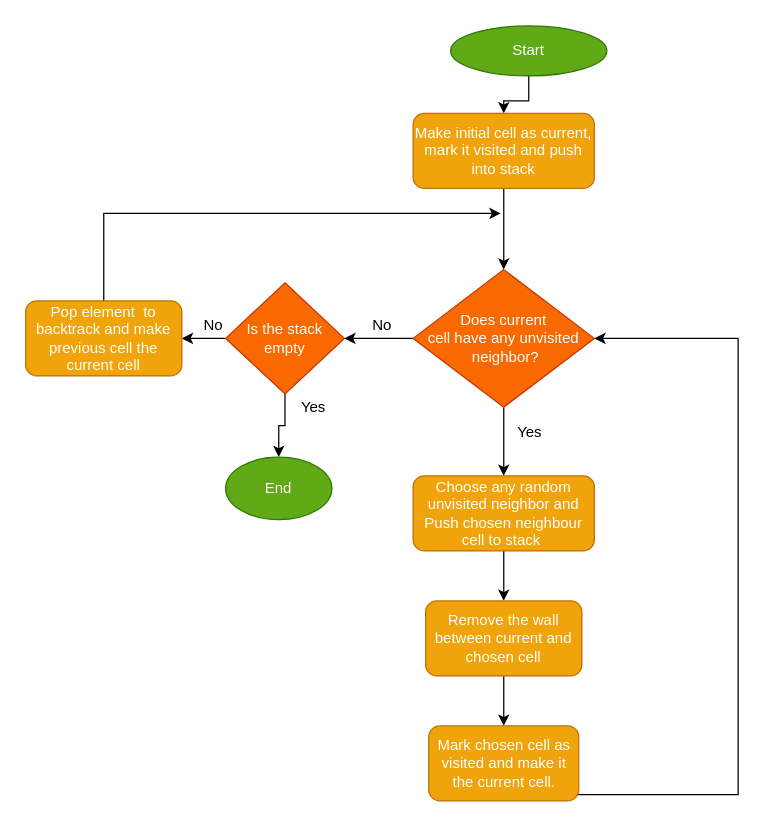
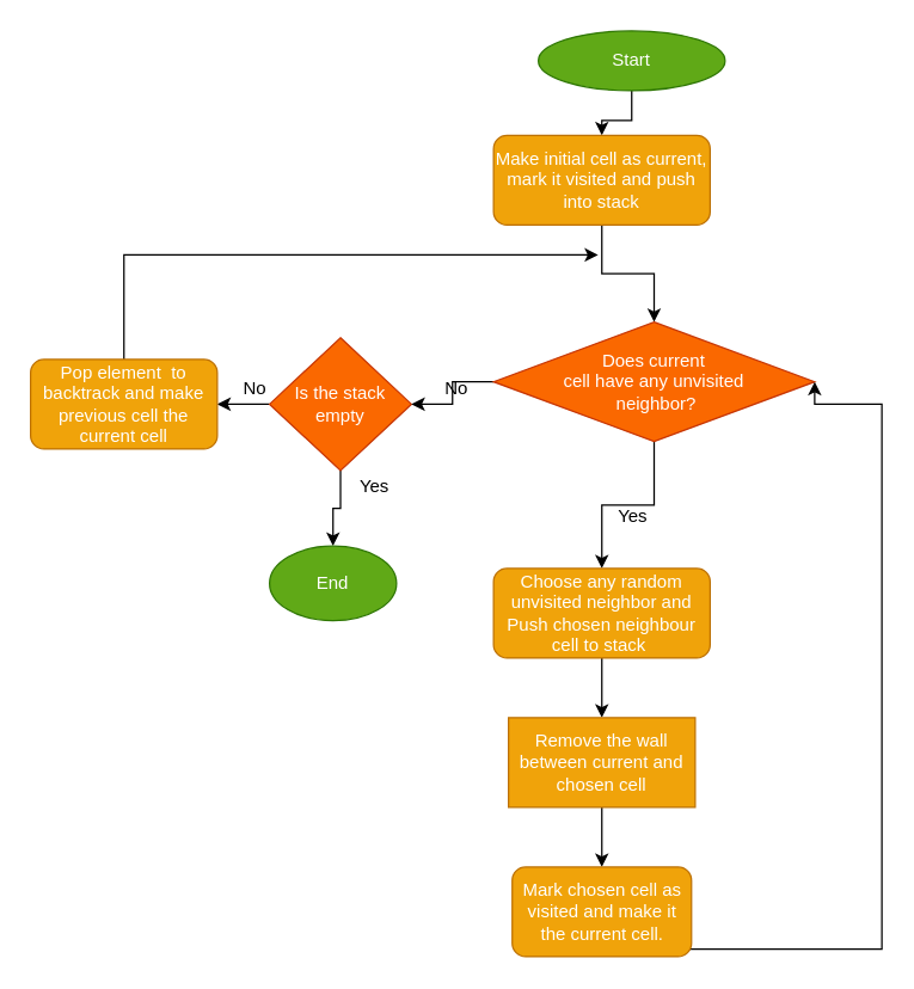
  <mxCell id="0" />
  <mxCell id="1" parent="0" />
  <mxCell id="2" value="" style="edgeStyle=orthogonalEdgeStyle;rounded=0;orthogonalLoop=1;jettySize=auto;html=1;" parent="1" source="3" target="5" edge="1"><mxGeometry relative="1" as="geometry" /></mxCell>
  <mxCell id="3" value="Start" style="ellipse;whiteSpace=wrap;html=1;fillColor=#60a917;strokeColor=#2D7600;fontColor=#ffffff;" parent="1" vertex="1"><mxGeometry x="360" y="20" width="125" height="40" as="geometry" /></mxCell>
  <mxCell id="4" style="edgeStyle=orthogonalEdgeStyle;rounded=0;orthogonalLoop=1;jettySize=auto;html=1;exitX=0.5;exitY=1;exitDx=0;exitDy=0;entryX=0.5;entryY=0;entryDx=0;entryDy=0;" parent="1" source="5" target="14" edge="1"><mxGeometry relative="1" as="geometry" /></mxCell>
  <mxCell id="5" value="Make initial cell as current, mark it visited and push into stack" style="rounded=1;whiteSpace=wrap;html=1;fillColor=#f0a30a;strokeColor=#BD7000;fontColor=#ffffff;" parent="1" vertex="1"><mxGeometry x="330" y="90" width="145" height="60" as="geometry" /></mxCell>
  <mxCell id="6" style="edgeStyle=orthogonalEdgeStyle;rounded=0;orthogonalLoop=1;jettySize=auto;html=1;exitX=0;exitY=0.5;exitDx=0;exitDy=0;entryX=1;entryY=0.5;entryDx=0;entryDy=0;" parent="1" source="8" target="11" edge="1"><mxGeometry relative="1" as="geometry" /></mxCell>
  <mxCell id="7" style="edgeStyle=orthogonalEdgeStyle;rounded=0;orthogonalLoop=1;jettySize=auto;html=1;exitX=0.5;exitY=1;exitDx=0;exitDy=0;entryX=0.5;entryY=0;entryDx=0;entryDy=0;" parent="1" source="8" target="9" edge="1"><mxGeometry relative="1" as="geometry" /></mxCell>
  <mxCell id="8" value="Is the stack empty" style="rhombus;whiteSpace=wrap;html=1;fillColor=#fa6800;strokeColor=#C73500;fontColor=#ffffff;" parent="1" vertex="1"><mxGeometry x="180" y="225.5" width="95" height="89" as="geometry" /></mxCell>
  <mxCell id="9" value="End" style="ellipse;whiteSpace=wrap;html=1;fillColor=#60a917;strokeColor=#2D7600;fontColor=#ffffff;" parent="1" vertex="1"><mxGeometry x="180" y="365" width="85" height="50" as="geometry" /></mxCell>
  <mxCell id="10" value="" style="edgeStyle=orthogonalEdgeStyle;rounded=0;orthogonalLoop=1;jettySize=auto;html=1;" parent="1" source="11" edge="1"><mxGeometry relative="1" as="geometry"><mxPoint x="400" y="170" as="targetPoint" /><Array as="points"><mxPoint x="83" y="170" /><mxPoint x="240" y="170" /></Array></mxGeometry></mxCell>
  <mxCell id="11" value="Pop element&amp;nbsp; to backtrack and make previous cell the current cell" style="rounded=1;whiteSpace=wrap;html=1;fillColor=#f0a30a;strokeColor=#BD7000;fontColor=#ffffff;" parent="1" vertex="1"><mxGeometry x="20" y="240" width="125" height="60" as="geometry" /></mxCell>
  <mxCell id="12" value="" style="edgeStyle=orthogonalEdgeStyle;rounded=0;orthogonalLoop=1;jettySize=auto;html=1;" parent="1" source="14" target="17" edge="1"><mxGeometry relative="1" as="geometry" /></mxCell>
  <mxCell id="13" style="edgeStyle=orthogonalEdgeStyle;rounded=0;orthogonalLoop=1;jettySize=auto;html=1;exitX=0;exitY=0.5;exitDx=0;exitDy=0;entryX=1;entryY=0.5;entryDx=0;entryDy=0;" parent="1" source="14" target="8" edge="1"><mxGeometry relative="1" as="geometry" /></mxCell>
- <mxCell id="14" value="Does current&lt;br&gt;cell have any unvisited&lt;br&gt;&amp;nbsp;neighbor?" style="rhombus;whiteSpace=wrap;html=1;fillColor=#fa6800;strokeColor=#C73500;fontColor=#ffffff;" parent="1" vertex="1"><mxGeometry x="330" y="215" width="145" height="110" as="geometry" /></mxCell>
+ <mxCell id="14" value="Does current&lt;br&gt;cell have any unvisited&lt;br&gt;&amp;nbsp;neighbor?" style="rhombus;whiteSpace=wrap;html=1;fillColor=#fa6800;strokeColor=#C73500;fontColor=#ffffff;" parent="1" vertex="1"><mxGeometry x="330" y="215" width="215" height="80" as="geometry" /></mxCell>
  <mxCell id="15" value="Yes&lt;br&gt;" style="text;html=1;align=center;verticalAlign=middle;resizable=0;points=[];autosize=1;" parent="1" vertex="1"><mxGeometry x="403" y="334.5" width="40" height="20" as="geometry" /></mxCell>
  <mxCell id="16" value="" style="edgeStyle=orthogonalEdgeStyle;rounded=0;orthogonalLoop=1;jettySize=auto;html=1;entryX=0.5;entryY=0;entryDx=0;entryDy=0;" parent="1" source="17" target="19" edge="1"><mxGeometry relative="1" as="geometry"><mxPoint x="400" y="600" as="targetPoint" /></mxGeometry></mxCell>
  <mxCell id="17" value="Choose any random unvisited neighbor&amp;nbsp;and Push chosen neighbour cell to stack&amp;nbsp;" style="rounded=1;whiteSpace=wrap;html=1;fillColor=#f0a30a;strokeColor=#BD7000;fontColor=#ffffff;" parent="1" vertex="1"><mxGeometry x="330" y="380" width="145" height="60" as="geometry" /></mxCell>
  <mxCell id="18" style="edgeStyle=orthogonalEdgeStyle;rounded=0;orthogonalLoop=1;jettySize=auto;html=1;exitX=0.5;exitY=1;exitDx=0;exitDy=0;entryX=0.5;entryY=0;entryDx=0;entryDy=0;" parent="1" source="19" target="21" edge="1"><mxGeometry relative="1" as="geometry" /></mxCell>
- <mxCell id="19" value="Remove the wall between current and chosen cell" style="rounded=1;whiteSpace=wrap;html=1;fillColor=#f0a30a;strokeColor=#BD7000;fontColor=#ffffff;" parent="1" vertex="1"><mxGeometry x="340" y="480" width="125" height="60" as="geometry" /></mxCell>
+ <mxCell id="19" value="Remove the wall between current and chosen cell" style="whiteSpace=wrap;html=1;fillColor=#f0a30a;strokeColor=#BD7000;fontColor=#ffffff;rounded=0;" parent="1" vertex="1"><mxGeometry x="340" y="480" width="125" height="60" as="geometry" /></mxCell>
  <mxCell id="20" value="" style="edgeStyle=orthogonalEdgeStyle;rounded=0;orthogonalLoop=1;jettySize=auto;html=1;entryX=1;entryY=0.5;entryDx=0;entryDy=0;exitX=1;exitY=0.5;exitDx=0;exitDy=0;" parent="1" target="14" edge="1"><mxGeometry relative="1" as="geometry"><mxPoint x="220" y="475" as="targetPoint" /><Array as="points"><mxPoint x="590" y="635" /><mxPoint x="590" y="270" /></Array><mxPoint x="460" y="635" as="sourcePoint" /></mxGeometry></mxCell>
  <mxCell id="21" value="Mark chosen cell as visited and make it the current cell." style="rounded=1;whiteSpace=wrap;html=1;fillColor=#f0a30a;strokeColor=#BD7000;fontColor=#ffffff;" parent="1" vertex="1"><mxGeometry x="342.5" y="580" width="120" height="60" as="geometry" /></mxCell>
  <mxCell id="22" value="No" style="text;html=1;align=center;verticalAlign=middle;resizable=0;points=[];autosize=1;" parent="1" vertex="1"><mxGeometry x="290" y="250" width="30" height="20" as="geometry" /></mxCell>
  <mxCell id="23" style="edgeStyle=orthogonalEdgeStyle;rounded=0;orthogonalLoop=1;jettySize=auto;html=1;exitX=0.5;exitY=1;exitDx=0;exitDy=0;" parent="1" source="21" target="21" edge="1"><mxGeometry relative="1" as="geometry" /></mxCell>
  <mxCell id="24" value="Yes" style="text;html=1;align=center;verticalAlign=middle;resizable=0;points=[];autosize=1;" parent="1" vertex="1"><mxGeometry x="230" y="314.5" width="40" height="20" as="geometry" /></mxCell>
  <mxCell id="25" value="No" style="text;html=1;align=center;verticalAlign=middle;resizable=0;points=[];autosize=1;" parent="1" vertex="1"><mxGeometry x="155" y="250" width="30" height="20" as="geometry" /></mxCell>
